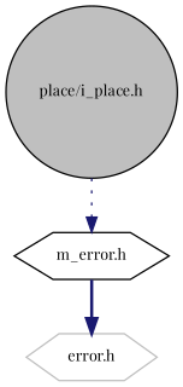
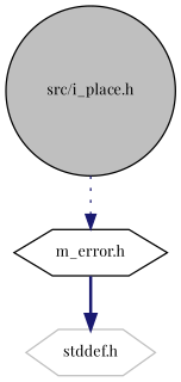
  digraph {
    fontname="Playfair Display"
    node [color=black fillcolor=white fontname="Playfair Display" fontsize=10 shape=hexagon style=filled]
    edge [color=midnightblue fontname="Playfair Display" fontsize=10 labelfontname=Helvetica labelfontsize=10]
-   n1 [fillcolor=grey75 fontcolor=black height=0.2 label="place/i_place.h" shape=circle width=0.4]
+   n1 [fillcolor=grey75 fontcolor=black height=0.2 label="src/i_place.h" shape=circle width=0.4]
    n2 [height=0.2 label="m_error.h" width=0.4]
-   n3 [color=grey75 height=0.2 label="error.h" width=0.4]
+   n3 [color=grey75 height=0.2 label="stddef.h" width=0.4]
    n1 -> n2 [style=dotted]
    n2 -> n3 [style=bold]
  }
